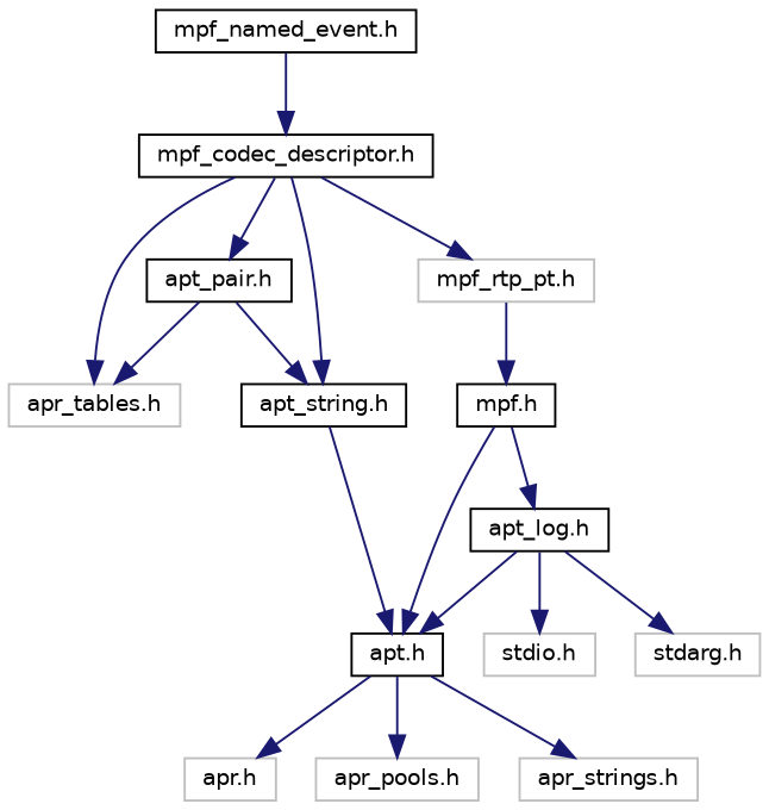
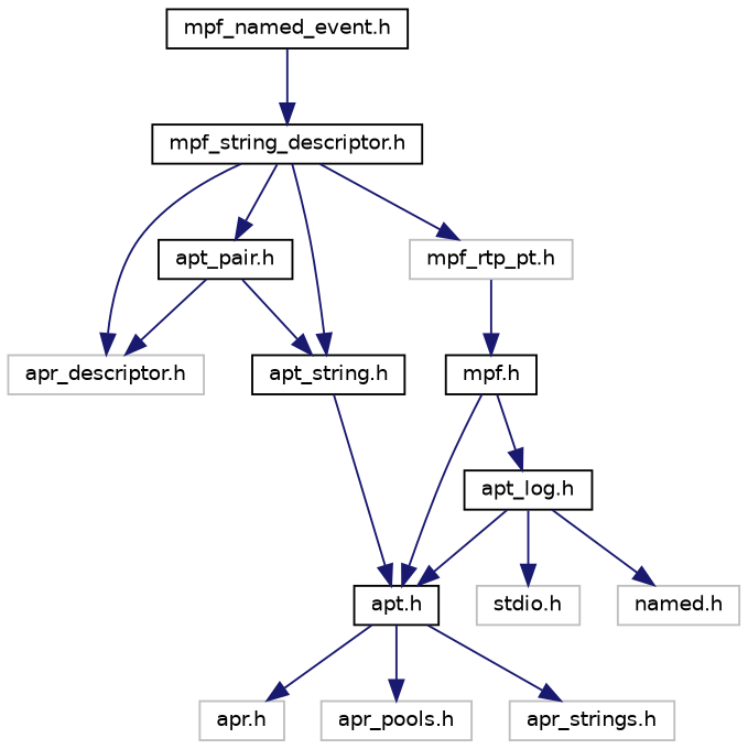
  digraph {
    node [color=black fillcolor=white fontname=Helvetica fontsize=10 shape=record style=filled]
    edge [color=midnightblue fontname=Helvetica fontsize=10 labelfontname=Helvetica labelfontsize=10 style=solid]
-   n1 [height=0.2 label="mpf_codec_descriptor.h" width=0.4]
-   n2 [color=grey75 height=0.2 label="apr_tables.h" width=0.4]
+   n1 [height=0.2 label="mpf_string_descriptor.h" width=0.4]
+   n2 [color=grey75 height=0.2 label="apr_descriptor.h" width=0.4]
    n3 [height=0.2 label="apt_string.h" width=0.4]
    n4 [height=0.2 label="apt_pair.h" width=0.4]
    n5 [color=grey75 height=0.2 label="mpf_rtp_pt.h" width=0.4]
    n6 [height=0.2 label="mpf_named_event.h" width=0.4]
    n7 [height=0.2 label="apt.h" width=0.4]
    n8 [height=0.2 label="mpf.h" width=0.4]
    n9 [color=grey75 height=0.2 label="apr.h" width=0.4]
    n10 [color=grey75 height=0.2 label="apr_pools.h" width=0.4]
    n11 [color=grey75 height=0.2 label="apr_strings.h" width=0.4]
    n12 [height=0.2 label="apt_log.h" width=0.4]
    n13 [color=grey75 height=0.2 label="stdio.h" width=0.4]
-   n14 [color=grey75 height=0.2 label="stdarg.h" width=0.4]
+   n14 [color=grey75 height=0.2 label="named.h" width=0.4]
    n1 -> n2
    n1 -> n3
    n1 -> n4
    n1 -> n5
    n3 -> n7
    n4 -> n2
    n4 -> n3
    n5 -> n8
    n6 -> n1
    n7 -> n9
    n7 -> n10
    n7 -> n11
    n8 -> n7
    n8 -> n12
    n12 -> n7
    n12 -> n13
    n12 -> n14
  }
